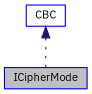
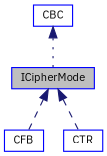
  digraph {
    fontname="IBM Plex Sans"
    node [color=blue fillcolor=white fontname="IBM Plex Sans" fontsize=10 shape=record style=filled]
    edge [color=midnightblue dir=back fontname="IBM Plex Sans" fontsize=10 labelfontname=Helvetica labelfontsize=10 style=dashed]
    n1 [fillcolor=grey75 fontcolor=black height=0.2 label=ICipherMode width=0.4]
+   n2 [height=0.2 label=CFB width=0.4]
+   n3 [height=0.2 label=CTR width=0.4]
    n4 [height=0.2 label=CBC width=0.4]
+   n1 -> n2
+   n1 -> n3
    n4 -> n1 [style=dotted]
  }
